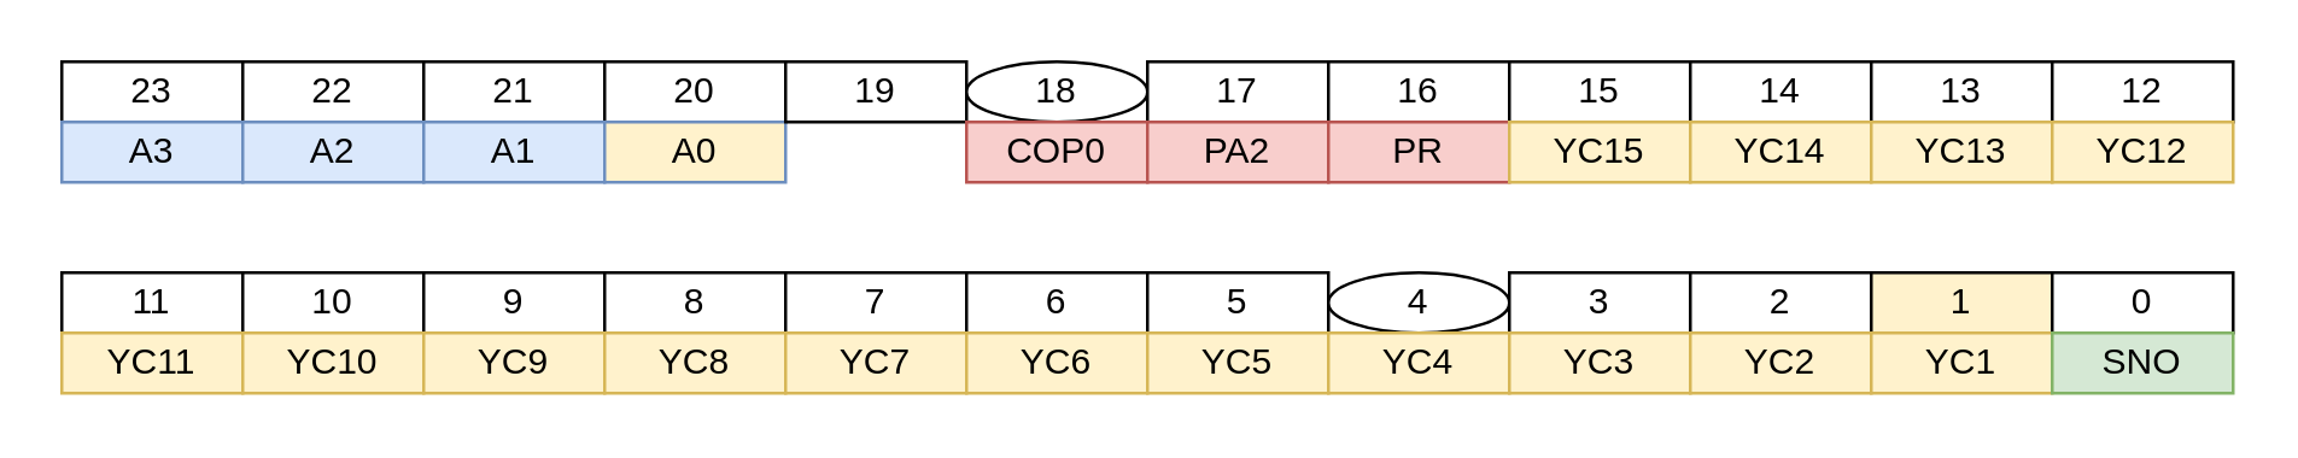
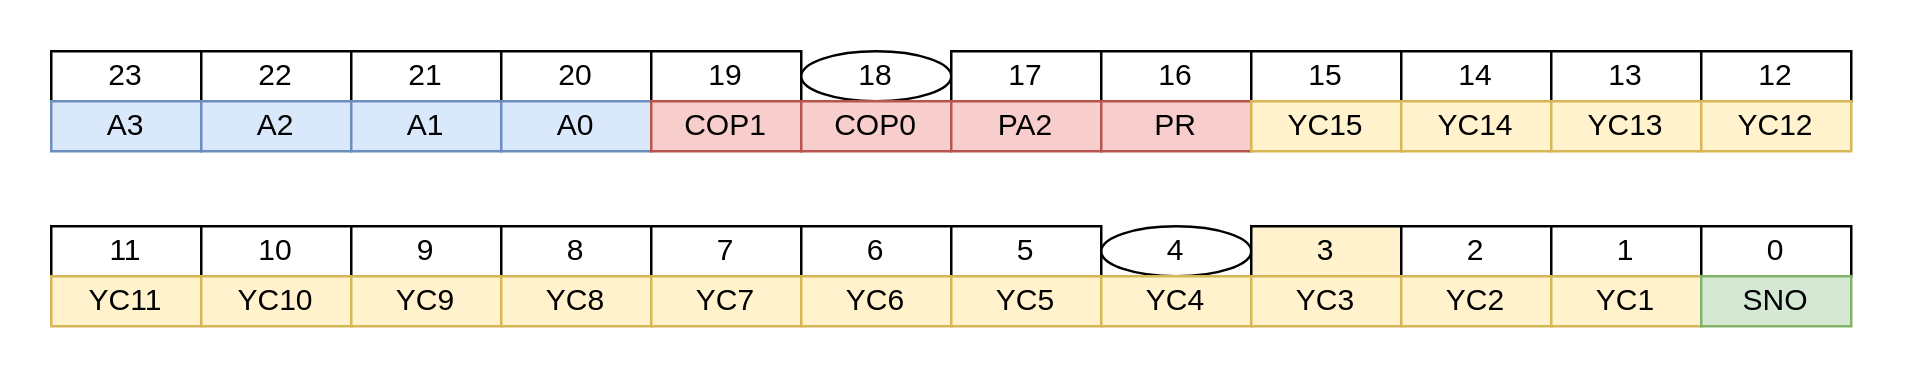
  <mxCell id="0" />
  <mxCell id="1" parent="0" />
  <mxCell id="2" value="23" style="rounded=0;whiteSpace=wrap;html=1;" vertex="1" parent="1"><mxGeometry x="20" y="20" width="60" height="20" as="geometry" /></mxCell>
  <mxCell id="3" value="A3" style="rounded=0;whiteSpace=wrap;html=1;fillColor=#dae8fc;strokeColor=#6c8ebf;" vertex="1" parent="1"><mxGeometry x="20" y="40" width="60" height="20" as="geometry" /></mxCell>
  <mxCell id="4" value="22" style="rounded=0;whiteSpace=wrap;html=1;" vertex="1" parent="1"><mxGeometry x="80" y="20" width="60" height="20" as="geometry" /></mxCell>
  <mxCell id="5" value="A2" style="rounded=0;whiteSpace=wrap;html=1;fillColor=#dae8fc;strokeColor=#6c8ebf;" vertex="1" parent="1"><mxGeometry x="80" y="40" width="60" height="20" as="geometry" /></mxCell>
  <mxCell id="6" value="21" style="rounded=0;whiteSpace=wrap;html=1;" vertex="1" parent="1"><mxGeometry x="140" y="20" width="60" height="20" as="geometry" /></mxCell>
  <mxCell id="7" value="A1" style="rounded=0;whiteSpace=wrap;html=1;fillColor=#dae8fc;strokeColor=#6c8ebf;" vertex="1" parent="1"><mxGeometry x="140" y="40" width="60" height="20" as="geometry" /></mxCell>
  <mxCell id="8" value="20" style="rounded=0;whiteSpace=wrap;html=1;" vertex="1" parent="1"><mxGeometry x="200" y="20" width="60" height="20" as="geometry" /></mxCell>
- <mxCell id="9" value="A0" style="rounded=0;whiteSpace=wrap;html=1;fillColor=#fff2cc;strokeColor=#6c8ebf;" vertex="1" parent="1"><mxGeometry x="200" y="40" width="60" height="20" as="geometry" /></mxCell>
+ <mxCell id="9" value="A0" style="rounded=0;whiteSpace=wrap;html=1;fillColor=#dae8fc;strokeColor=#6c8ebf;" vertex="1" parent="1"><mxGeometry x="200" y="40" width="60" height="20" as="geometry" /></mxCell>
  <mxCell id="10" value="19" style="rounded=0;whiteSpace=wrap;html=1;" vertex="1" parent="1"><mxGeometry x="260" y="20" width="60" height="20" as="geometry" /></mxCell>
+ <mxCell id="11" value="COP1" style="rounded=0;whiteSpace=wrap;html=1;fillColor=#f8cecc;strokeColor=#b85450;" vertex="1" parent="1"><mxGeometry x="260" y="40" width="60" height="20" as="geometry" /></mxCell>
  <mxCell id="12" value="18" style="ellipse;whiteSpace=wrap;html=1;" vertex="1" parent="1"><mxGeometry x="320" y="20" width="60" height="20" as="geometry" /></mxCell>
  <mxCell id="13" value="COP0" style="rounded=0;whiteSpace=wrap;html=1;fillColor=#f8cecc;strokeColor=#b85450;" vertex="1" parent="1"><mxGeometry x="320" y="40" width="60" height="20" as="geometry" /></mxCell>
  <mxCell id="14" value="17" style="rounded=0;whiteSpace=wrap;html=1;" vertex="1" parent="1"><mxGeometry x="380" y="20" width="60" height="20" as="geometry" /></mxCell>
  <mxCell id="15" value="PA2" style="rounded=0;whiteSpace=wrap;html=1;fillColor=#f8cecc;strokeColor=#b85450;" vertex="1" parent="1"><mxGeometry x="380" y="40" width="60" height="20" as="geometry" /></mxCell>
  <mxCell id="16" value="16" style="rounded=0;whiteSpace=wrap;html=1;" vertex="1" parent="1"><mxGeometry x="440" y="20" width="60" height="20" as="geometry" /></mxCell>
  <mxCell id="17" value="PR" style="rounded=0;whiteSpace=wrap;html=1;fillColor=#f8cecc;strokeColor=#b85450;" vertex="1" parent="1"><mxGeometry x="440" y="40" width="60" height="20" as="geometry" /></mxCell>
  <mxCell id="18" value="15" style="rounded=0;whiteSpace=wrap;html=1;" vertex="1" parent="1"><mxGeometry x="500" y="20" width="60" height="20" as="geometry" /></mxCell>
  <mxCell id="19" value="YC15" style="rounded=0;whiteSpace=wrap;html=1;fillColor=#fff2cc;strokeColor=#d6b656;" vertex="1" parent="1"><mxGeometry x="500" y="40" width="60" height="20" as="geometry" /></mxCell>
  <mxCell id="20" value="14" style="rounded=0;whiteSpace=wrap;html=1;" vertex="1" parent="1"><mxGeometry x="560" y="20" width="60" height="20" as="geometry" /></mxCell>
  <mxCell id="21" value="YC14" style="rounded=0;whiteSpace=wrap;html=1;fillColor=#fff2cc;strokeColor=#d6b656;" vertex="1" parent="1"><mxGeometry x="560" y="40" width="60" height="20" as="geometry" /></mxCell>
  <mxCell id="22" value="13" style="rounded=0;whiteSpace=wrap;html=1;" vertex="1" parent="1"><mxGeometry x="620" y="20" width="60" height="20" as="geometry" /></mxCell>
  <mxCell id="23" value="YC13" style="rounded=0;whiteSpace=wrap;html=1;fillColor=#fff2cc;strokeColor=#d6b656;" vertex="1" parent="1"><mxGeometry x="620" y="40" width="60" height="20" as="geometry" /></mxCell>
  <mxCell id="24" value="12" style="rounded=0;whiteSpace=wrap;html=1;" vertex="1" parent="1"><mxGeometry x="680" y="20" width="60" height="20" as="geometry" /></mxCell>
  <mxCell id="25" value="YC12" style="rounded=0;whiteSpace=wrap;html=1;fillColor=#fff2cc;strokeColor=#d6b656;" vertex="1" parent="1"><mxGeometry x="680" y="40" width="60" height="20" as="geometry" /></mxCell>
  <mxCell id="26" value="11" style="rounded=0;whiteSpace=wrap;html=1;" vertex="1" parent="1"><mxGeometry x="20" y="90" width="60" height="20" as="geometry" /></mxCell>
  <mxCell id="27" value="YC11" style="rounded=0;whiteSpace=wrap;html=1;fillColor=#fff2cc;strokeColor=#d6b656;" vertex="1" parent="1"><mxGeometry x="20" y="110" width="60" height="20" as="geometry" /></mxCell>
  <mxCell id="28" value="10" style="rounded=0;whiteSpace=wrap;html=1;" vertex="1" parent="1"><mxGeometry x="80" y="90" width="60" height="20" as="geometry" /></mxCell>
  <mxCell id="29" value="YC10" style="rounded=0;whiteSpace=wrap;html=1;fillColor=#fff2cc;strokeColor=#d6b656;" vertex="1" parent="1"><mxGeometry x="80" y="110" width="60" height="20" as="geometry" /></mxCell>
  <mxCell id="30" value="9" style="rounded=0;whiteSpace=wrap;html=1;" vertex="1" parent="1"><mxGeometry x="140" y="90" width="60" height="20" as="geometry" /></mxCell>
  <mxCell id="31" value="YC9" style="rounded=0;whiteSpace=wrap;html=1;fillColor=#fff2cc;strokeColor=#d6b656;" vertex="1" parent="1"><mxGeometry x="140" y="110" width="60" height="20" as="geometry" /></mxCell>
  <mxCell id="32" value="8" style="rounded=0;whiteSpace=wrap;html=1;" vertex="1" parent="1"><mxGeometry x="200" y="90" width="60" height="20" as="geometry" /></mxCell>
  <mxCell id="33" value="YC8" style="rounded=0;whiteSpace=wrap;html=1;fillColor=#fff2cc;strokeColor=#d6b656;" vertex="1" parent="1"><mxGeometry x="200" y="110" width="60" height="20" as="geometry" /></mxCell>
  <mxCell id="34" value="7" style="rounded=0;whiteSpace=wrap;html=1;" vertex="1" parent="1"><mxGeometry x="260" y="90" width="60" height="20" as="geometry" /></mxCell>
  <mxCell id="35" value="YC7" style="rounded=0;whiteSpace=wrap;html=1;fillColor=#fff2cc;strokeColor=#d6b656;" vertex="1" parent="1"><mxGeometry x="260" y="110" width="60" height="20" as="geometry" /></mxCell>
  <mxCell id="36" value="6" style="rounded=0;whiteSpace=wrap;html=1;" vertex="1" parent="1"><mxGeometry x="320" y="90" width="60" height="20" as="geometry" /></mxCell>
  <mxCell id="37" value="YC6" style="rounded=0;whiteSpace=wrap;html=1;fillColor=#fff2cc;strokeColor=#d6b656;" vertex="1" parent="1"><mxGeometry x="320" y="110" width="60" height="20" as="geometry" /></mxCell>
  <mxCell id="38" value="5" style="rounded=0;whiteSpace=wrap;html=1;" vertex="1" parent="1"><mxGeometry x="380" y="90" width="60" height="20" as="geometry" /></mxCell>
  <mxCell id="39" value="YC5" style="rounded=0;whiteSpace=wrap;html=1;fillColor=#fff2cc;strokeColor=#d6b656;" vertex="1" parent="1"><mxGeometry x="380" y="110" width="60" height="20" as="geometry" /></mxCell>
  <mxCell id="40" value="4" style="ellipse;whiteSpace=wrap;html=1;" vertex="1" parent="1"><mxGeometry x="440" y="90" width="60" height="20" as="geometry" /></mxCell>
  <mxCell id="41" value="YC4" style="rounded=0;whiteSpace=wrap;html=1;fillColor=#fff2cc;strokeColor=#d6b656;" vertex="1" parent="1"><mxGeometry x="440" y="110" width="60" height="20" as="geometry" /></mxCell>
- <mxCell id="42" value="3" style="rounded=0;whiteSpace=wrap;html=1;" vertex="1" parent="1"><mxGeometry x="500" y="90" width="60" height="20" as="geometry" /></mxCell>
+ <mxCell id="42" value="3" style="rounded=0;whiteSpace=wrap;html=1;fillColor=#fff2cc;" vertex="1" parent="1"><mxGeometry x="500" y="90" width="60" height="20" as="geometry" /></mxCell>
  <mxCell id="43" value="YC3" style="rounded=0;whiteSpace=wrap;html=1;fillColor=#fff2cc;strokeColor=#d6b656;" vertex="1" parent="1"><mxGeometry x="500" y="110" width="60" height="20" as="geometry" /></mxCell>
  <mxCell id="44" value="2" style="rounded=0;whiteSpace=wrap;html=1;" vertex="1" parent="1"><mxGeometry x="560" y="90" width="60" height="20" as="geometry" /></mxCell>
  <mxCell id="45" value="YC2" style="rounded=0;whiteSpace=wrap;html=1;fillColor=#fff2cc;strokeColor=#d6b656;" vertex="1" parent="1"><mxGeometry x="560" y="110" width="60" height="20" as="geometry" /></mxCell>
- <mxCell id="46" value="1" style="rounded=0;whiteSpace=wrap;html=1;fillColor=#fff2cc;" vertex="1" parent="1"><mxGeometry x="620" y="90" width="60" height="20" as="geometry" /></mxCell>
+ <mxCell id="46" value="1" style="rounded=0;whiteSpace=wrap;html=1;" vertex="1" parent="1"><mxGeometry x="620" y="90" width="60" height="20" as="geometry" /></mxCell>
  <mxCell id="47" value="YC1" style="rounded=0;whiteSpace=wrap;html=1;fillColor=#fff2cc;strokeColor=#d6b656;" vertex="1" parent="1"><mxGeometry x="620" y="110" width="60" height="20" as="geometry" /></mxCell>
  <mxCell id="48" value="0" style="rounded=0;whiteSpace=wrap;html=1;" vertex="1" parent="1"><mxGeometry x="680" y="90" width="60" height="20" as="geometry" /></mxCell>
  <mxCell id="49" value="SNO" style="rounded=0;whiteSpace=wrap;html=1;fillColor=#d5e8d4;strokeColor=#82b366;" vertex="1" parent="1"><mxGeometry x="680" y="110" width="60" height="20" as="geometry" /></mxCell>
